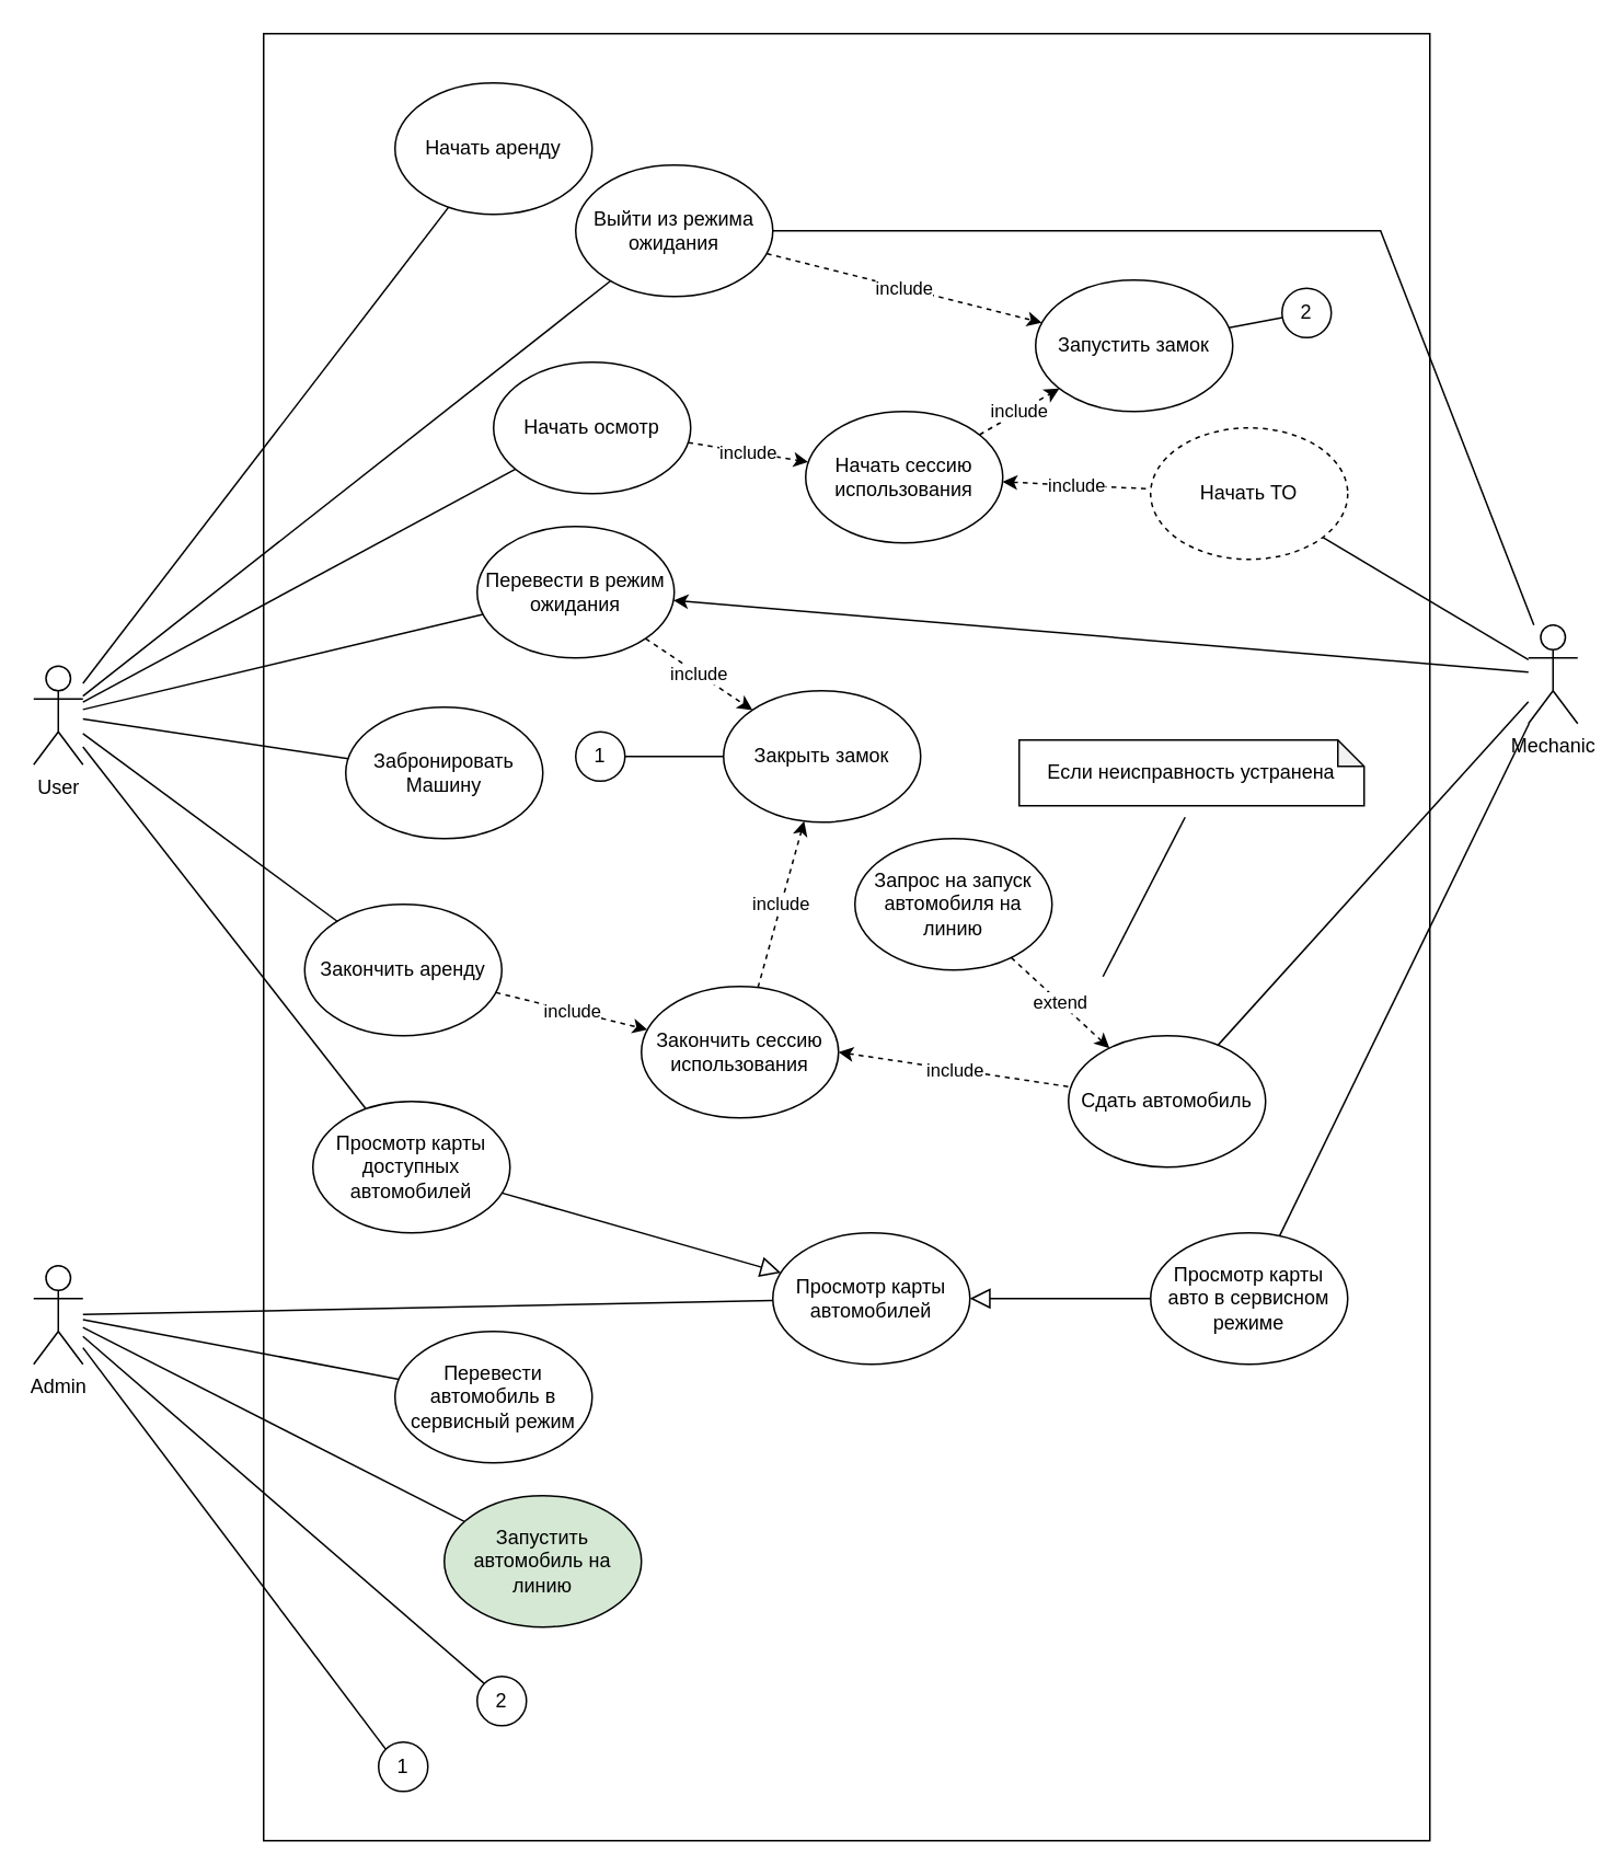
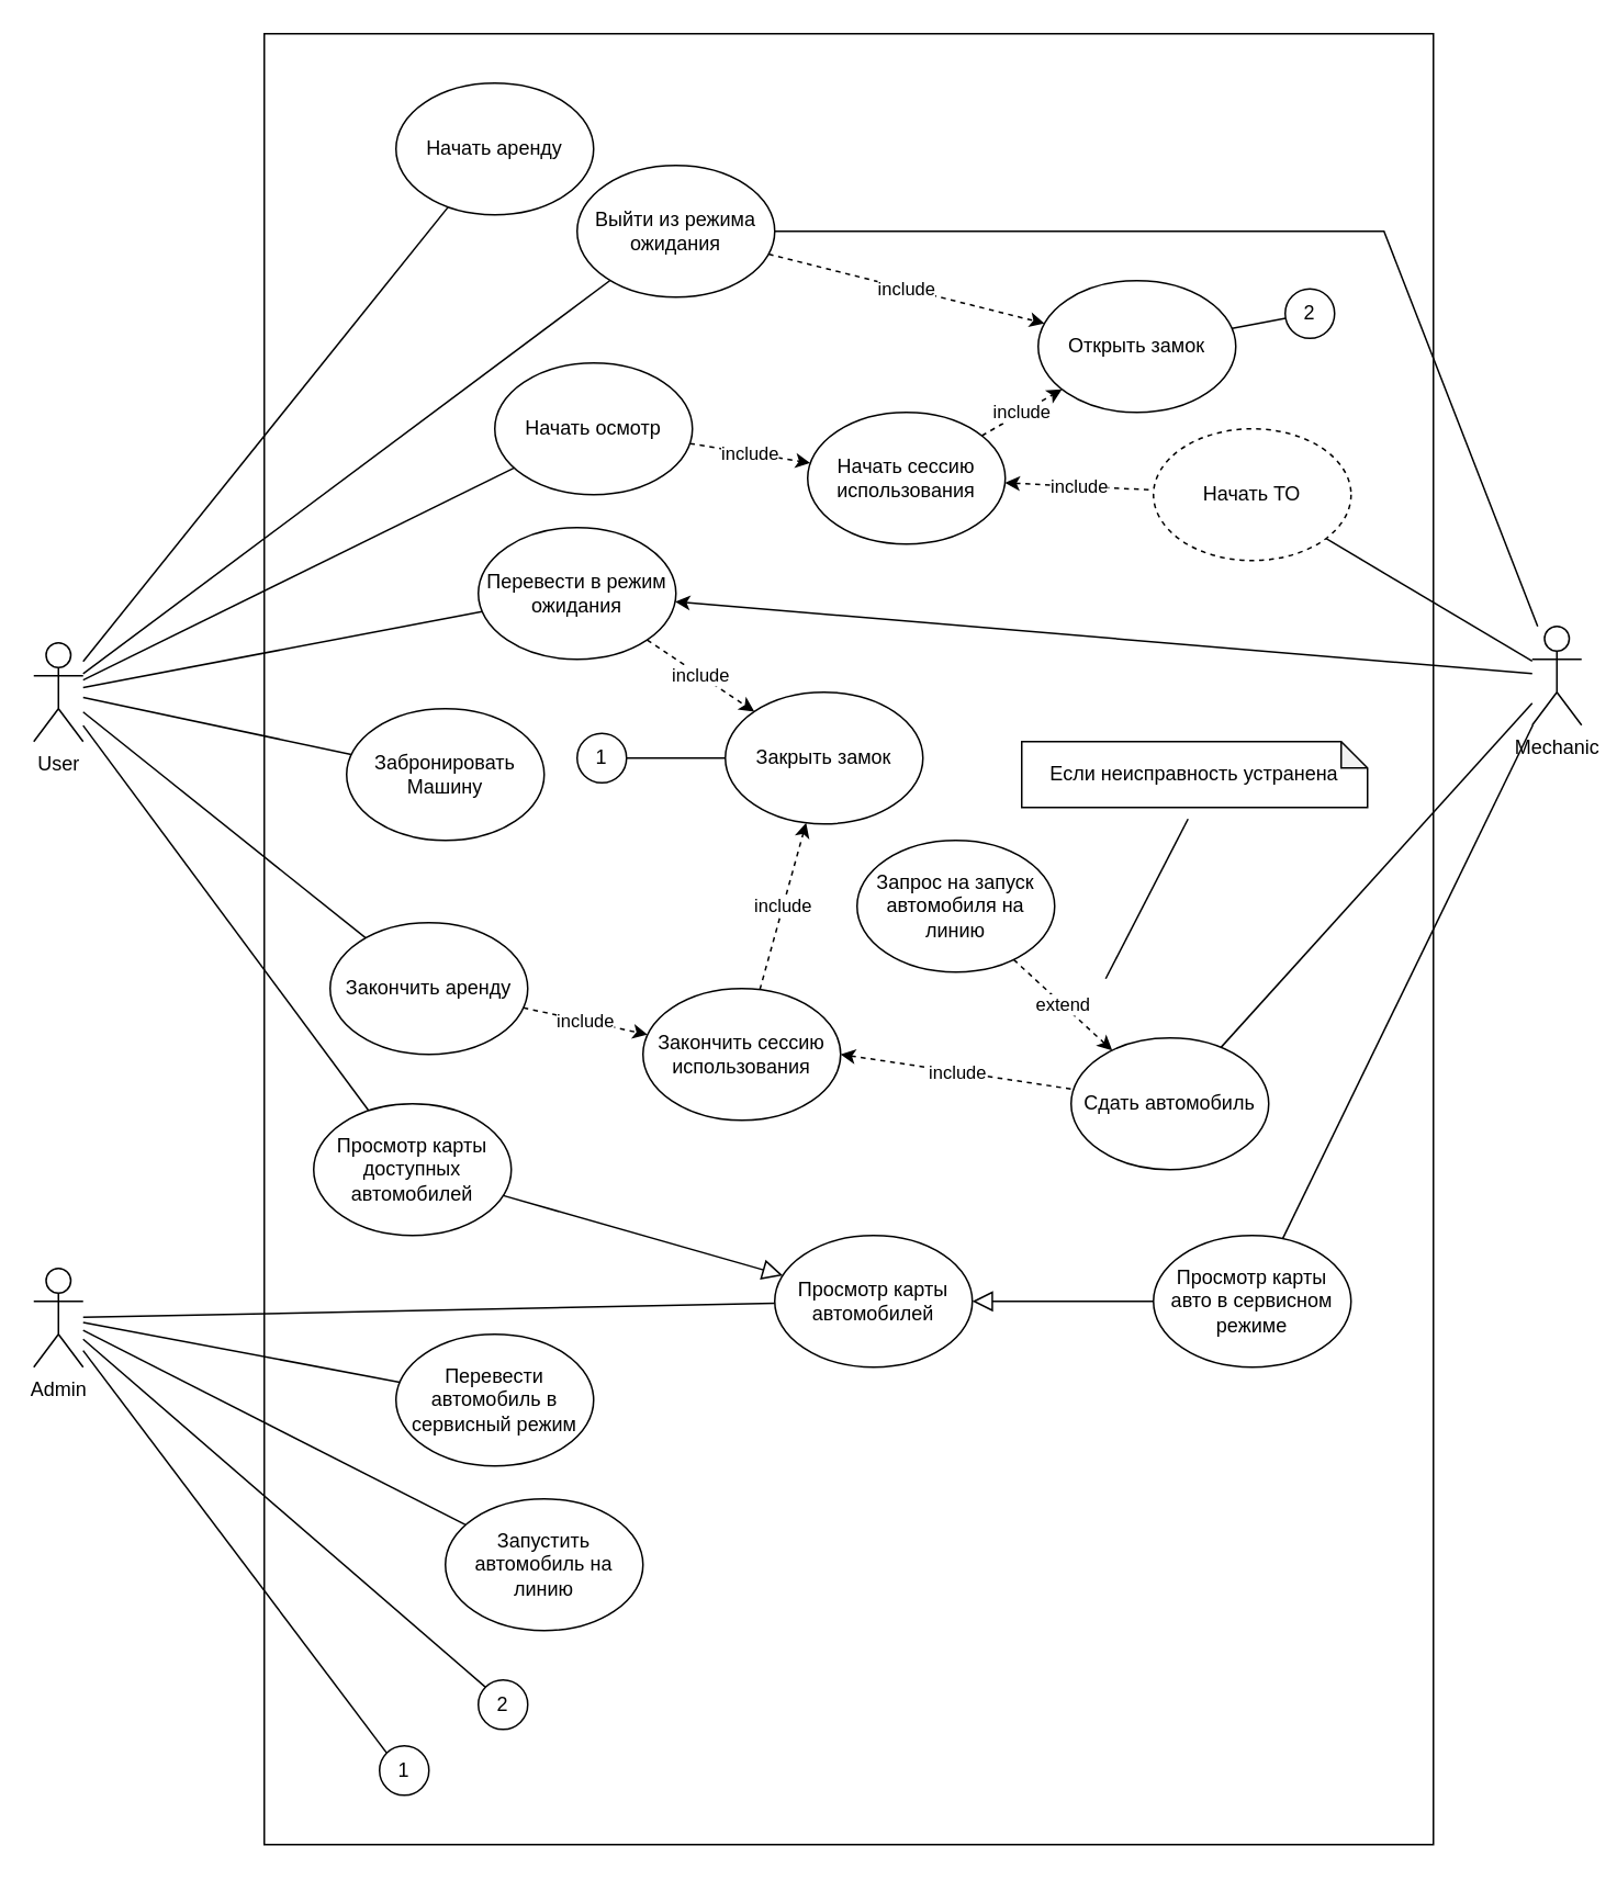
  <mxCell id="0" />
  <mxCell id="1" parent="0" />
  <mxCell id="2" value="" style="rounded=0;whiteSpace=wrap;html=1;fillColor=none;" vertex="1" parent="1"><mxGeometry x="160" y="20" width="710" height="1100" as="geometry" /></mxCell>
  <mxCell id="3" style="rounded=0;orthogonalLoop=1;jettySize=auto;html=1;endArrow=none;endFill=0;" edge="1" parent="1" source="10" target="21"><mxGeometry relative="1" as="geometry" /></mxCell>
  <mxCell id="4" style="rounded=0;orthogonalLoop=1;jettySize=auto;html=1;endArrow=none;endFill=0;" edge="1" parent="1" source="10" target="24"><mxGeometry relative="1" as="geometry" /></mxCell>
  <mxCell id="5" style="rounded=0;orthogonalLoop=1;jettySize=auto;html=1;endArrow=none;endFill=0;" edge="1" parent="1" source="10" target="40"><mxGeometry relative="1" as="geometry" /></mxCell>
  <mxCell id="6" style="rounded=0;orthogonalLoop=1;jettySize=auto;html=1;endArrow=none;endFill=0;" edge="1" parent="1" source="10" target="43"><mxGeometry relative="1" as="geometry" /></mxCell>
  <mxCell id="7" style="rounded=0;orthogonalLoop=1;jettySize=auto;html=1;endArrow=none;endFill=0;" edge="1" parent="1" source="10" target="44"><mxGeometry relative="1" as="geometry" /></mxCell>
  <mxCell id="8" style="rounded=0;orthogonalLoop=1;jettySize=auto;html=1;endArrow=none;endFill=0;" edge="1" parent="1" source="10" target="48"><mxGeometry relative="1" as="geometry" /></mxCell>
  <mxCell id="9" style="rounded=0;orthogonalLoop=1;jettySize=auto;html=1;endArrow=none;endFill=0;" edge="1" parent="1" source="10" target="46"><mxGeometry relative="1" as="geometry" /></mxCell>
- <mxCell id="10" value="User" style="shape=umlActor;verticalLabelPosition=bottom;verticalAlign=top;html=1;outlineConnect=0;" vertex="1" parent="1"><mxGeometry x="20" y="405" width="30" height="60" as="geometry" /></mxCell>
+ <mxCell id="10" value="User" style="shape=umlActor;verticalLabelPosition=bottom;verticalAlign=top;html=1;outlineConnect=0;" vertex="1" parent="1"><mxGeometry x="20" y="390" width="30" height="60" as="geometry" /></mxCell>
  <mxCell id="11" style="rounded=0;orthogonalLoop=1;jettySize=auto;html=1;endArrow=none;endFill=0;" edge="1" parent="1" source="16" target="35"><mxGeometry relative="1" as="geometry" /></mxCell>
  <mxCell id="12" style="rounded=0;orthogonalLoop=1;jettySize=auto;html=1;startArrow=none;startFill=0;endArrow=none;endFill=0;" edge="1" parent="1" source="16" target="41"><mxGeometry relative="1" as="geometry" /></mxCell>
  <mxCell id="13" style="rounded=0;orthogonalLoop=1;jettySize=auto;html=1;endArrow=none;endFill=0;" edge="1" parent="1" source="16" target="42"><mxGeometry relative="1" as="geometry" /></mxCell>
  <mxCell id="14" style="rounded=0;orthogonalLoop=1;jettySize=auto;html=1;entryX=0;entryY=0;entryDx=0;entryDy=0;endArrow=none;endFill=0;" edge="1" parent="1" source="16" target="53"><mxGeometry relative="1" as="geometry"><mxPoint x="240" y="870" as="targetPoint" /></mxGeometry></mxCell>
  <mxCell id="15" style="rounded=0;orthogonalLoop=1;jettySize=auto;html=1;entryX=0;entryY=0;entryDx=0;entryDy=0;endArrow=none;endFill=0;" edge="1" parent="1" source="16" target="54"><mxGeometry relative="1" as="geometry" /></mxCell>
  <mxCell id="16" value="Admin" style="shape=umlActor;verticalLabelPosition=bottom;verticalAlign=top;html=1;outlineConnect=0;" vertex="1" parent="1"><mxGeometry x="20" y="770" width="30" height="60" as="geometry" /></mxCell>
  <mxCell id="17" style="rounded=0;orthogonalLoop=1;jettySize=auto;html=1;" edge="1" parent="1" source="19" target="46"><mxGeometry relative="1" as="geometry" /></mxCell>
  <mxCell id="18" style="rounded=0;orthogonalLoop=1;jettySize=auto;html=1;endArrow=none;endFill=0;" edge="1" parent="1" source="19" target="48"><mxGeometry relative="1" as="geometry"><Array as="points"><mxPoint x="840" y="140" /></Array></mxGeometry></mxCell>
  <mxCell id="19" value="Mechanic" style="shape=umlActor;verticalLabelPosition=bottom;verticalAlign=top;html=1;outlineConnect=0;" vertex="1" parent="1"><mxGeometry x="930" y="380" width="30" height="60" as="geometry" /></mxCell>
  <mxCell id="20" value="include" style="rounded=0;orthogonalLoop=1;jettySize=auto;html=1;endArrow=classic;endFill=1;startArrow=none;startFill=0;dashed=1;" edge="1" parent="1" source="43" target="27"><mxGeometry relative="1" as="geometry" /></mxCell>
  <mxCell id="21" value="Забронировать&lt;br&gt;Машину" style="ellipse;whiteSpace=wrap;html=1;" vertex="1" parent="1"><mxGeometry x="210" y="430" width="120" height="80" as="geometry" /></mxCell>
  <mxCell id="22" value="include" style="rounded=0;orthogonalLoop=1;jettySize=auto;html=1;endArrow=classic;endFill=1;startArrow=none;startFill=0;dashed=1;" edge="1" parent="1" source="24" target="29"><mxGeometry relative="1" as="geometry" /></mxCell>
  <mxCell id="23" value="include" style="rounded=0;orthogonalLoop=1;jettySize=auto;html=1;dashed=1;" edge="1" parent="1" source="29" target="50"><mxGeometry relative="1" as="geometry" /></mxCell>
- <mxCell id="24" value="Закончить аренду" style="ellipse;whiteSpace=wrap;html=1;" vertex="1" parent="1"><mxGeometry x="185" y="550" width="120" height="80" as="geometry" /></mxCell>
+ <mxCell id="24" value="Закончить аренду" style="ellipse;whiteSpace=wrap;html=1;" vertex="1" parent="1"><mxGeometry x="200" y="560" width="120" height="80" as="geometry" /></mxCell>
  <mxCell id="25" value="include" style="rounded=0;orthogonalLoop=1;jettySize=auto;html=1;endArrow=none;endFill=0;dashed=1;startArrow=classic;startFill=1;" edge="1" parent="1" source="27" target="31"><mxGeometry relative="1" as="geometry" /></mxCell>
  <mxCell id="26" value="include" style="rounded=0;orthogonalLoop=1;jettySize=auto;html=1;dashed=1;" edge="1" parent="1" source="27" target="49"><mxGeometry relative="1" as="geometry" /></mxCell>
  <mxCell id="27" value="Начать сессию использования" style="ellipse;whiteSpace=wrap;html=1;" vertex="1" parent="1"><mxGeometry x="490" y="250" width="120" height="80" as="geometry" /></mxCell>
  <mxCell id="28" value="include" style="rounded=0;orthogonalLoop=1;jettySize=auto;html=1;exitX=1;exitY=0.5;exitDx=0;exitDy=0;endArrow=none;endFill=0;dashed=1;startArrow=classic;startFill=1;" edge="1" parent="1" source="29" target="34"><mxGeometry relative="1" as="geometry" /></mxCell>
  <mxCell id="29" value="Закончить сессию использования" style="ellipse;whiteSpace=wrap;html=1;" vertex="1" parent="1"><mxGeometry x="390" y="600" width="120" height="80" as="geometry" /></mxCell>
  <mxCell id="30" style="rounded=0;orthogonalLoop=1;jettySize=auto;html=1;endArrow=none;endFill=0;" edge="1" parent="1" source="31" target="19"><mxGeometry relative="1" as="geometry" /></mxCell>
  <mxCell id="31" value="Начать ТО" style="ellipse;whiteSpace=wrap;html=1;dashed=1;" vertex="1" parent="1"><mxGeometry x="700" y="260" width="120" height="80" as="geometry" /></mxCell>
  <mxCell id="32" style="rounded=0;orthogonalLoop=1;jettySize=auto;html=1;endArrow=none;endFill=0;" edge="1" parent="1" source="34" target="19"><mxGeometry relative="1" as="geometry" /></mxCell>
  <mxCell id="33" value="extend" style="rounded=0;orthogonalLoop=1;jettySize=auto;html=1;endArrow=none;endFill=0;startArrow=classic;startFill=1;dashed=1;" edge="1" parent="1" source="34" target="57"><mxGeometry relative="1" as="geometry" /></mxCell>
  <mxCell id="34" value="Сдать автомобиль" style="ellipse;whiteSpace=wrap;html=1;" vertex="1" parent="1"><mxGeometry x="650" y="630" width="120" height="80" as="geometry" /></mxCell>
  <mxCell id="35" value="Просмотр карты автомобилей" style="ellipse;whiteSpace=wrap;html=1;" vertex="1" parent="1"><mxGeometry x="470" y="750" width="120" height="80" as="geometry" /></mxCell>
  <mxCell id="36" style="rounded=0;orthogonalLoop=1;jettySize=auto;html=1;endArrow=block;endFill=0;endSize=10;" edge="1" parent="1" source="38" target="35"><mxGeometry relative="1" as="geometry" /></mxCell>
  <mxCell id="37" style="rounded=0;orthogonalLoop=1;jettySize=auto;html=1;endArrow=none;endFill=0;" edge="1" parent="1" source="38" target="19"><mxGeometry relative="1" as="geometry" /></mxCell>
  <mxCell id="38" value="Просмотр карты авто в сервисном режиме" style="ellipse;whiteSpace=wrap;html=1;" vertex="1" parent="1"><mxGeometry x="700" y="750" width="120" height="80" as="geometry" /></mxCell>
  <mxCell id="39" style="rounded=0;orthogonalLoop=1;jettySize=auto;html=1;endArrow=block;endFill=0;endSize=10;" edge="1" parent="1" source="40" target="35"><mxGeometry relative="1" as="geometry"><mxPoint x="190" y="713" as="targetPoint" /></mxGeometry></mxCell>
  <mxCell id="40" value="Просмотр карты доступных автомобилей" style="ellipse;whiteSpace=wrap;html=1;" vertex="1" parent="1"><mxGeometry x="190" y="670" width="120" height="80" as="geometry" /></mxCell>
  <mxCell id="41" value="Перевести автомобиль в сервисный режим" style="ellipse;whiteSpace=wrap;html=1;" vertex="1" parent="1"><mxGeometry x="240" y="810" width="120" height="80" as="geometry" /></mxCell>
- <mxCell id="42" value="Запустить автомобиль на линию" style="ellipse;whiteSpace=wrap;html=1;fillColor=#d5e8d4;" vertex="1" parent="1"><mxGeometry x="270" y="910" width="120" height="80" as="geometry" /></mxCell>
+ <mxCell id="42" value="Запустить автомобиль на линию" style="ellipse;whiteSpace=wrap;html=1;" vertex="1" parent="1"><mxGeometry x="270" y="910" width="120" height="80" as="geometry" /></mxCell>
  <mxCell id="43" value="Начать осмотр" style="ellipse;whiteSpace=wrap;html=1;" vertex="1" parent="1"><mxGeometry x="300" y="220" width="120" height="80" as="geometry" /></mxCell>
  <mxCell id="44" value="Начать аренду" style="ellipse;whiteSpace=wrap;html=1;" vertex="1" parent="1"><mxGeometry x="240" y="50" width="120" height="80" as="geometry" /></mxCell>
  <mxCell id="45" value="include" style="rounded=0;orthogonalLoop=1;jettySize=auto;html=1;dashed=1;" edge="1" parent="1" source="46" target="50"><mxGeometry relative="1" as="geometry" /></mxCell>
  <mxCell id="46" value="Перевести в режим ожидания" style="ellipse;whiteSpace=wrap;html=1;" vertex="1" parent="1"><mxGeometry x="290" y="320" width="120" height="80" as="geometry" /></mxCell>
  <mxCell id="47" value="include" style="rounded=0;orthogonalLoop=1;jettySize=auto;html=1;dashed=1;" edge="1" parent="1" source="48" target="49"><mxGeometry relative="1" as="geometry" /></mxCell>
  <mxCell id="48" value="Выйти из режима ожидания" style="ellipse;whiteSpace=wrap;html=1;" vertex="1" parent="1"><mxGeometry x="350" y="100" width="120" height="80" as="geometry" /></mxCell>
- <mxCell id="49" value="Запустить замок" style="ellipse;whiteSpace=wrap;html=1;" vertex="1" parent="1"><mxGeometry x="630" y="170" width="120" height="80" as="geometry" /></mxCell>
+ <mxCell id="49" value="Открыть замок" style="ellipse;whiteSpace=wrap;html=1;" vertex="1" parent="1"><mxGeometry x="630" y="170" width="120" height="80" as="geometry" /></mxCell>
  <mxCell id="50" value="Закрыть замок" style="ellipse;whiteSpace=wrap;html=1;" vertex="1" parent="1"><mxGeometry x="440" y="420" width="120" height="80" as="geometry" /></mxCell>
  <mxCell id="51" style="rounded=0;orthogonalLoop=1;jettySize=auto;html=1;endArrow=none;endFill=0;" edge="1" parent="1" source="52" target="50"><mxGeometry relative="1" as="geometry" /></mxCell>
  <mxCell id="52" value="1" style="ellipse;whiteSpace=wrap;html=1;aspect=fixed;" vertex="1" parent="1"><mxGeometry x="350" y="445" width="30" height="30" as="geometry" /></mxCell>
  <mxCell id="53" value="1" style="ellipse;whiteSpace=wrap;html=1;aspect=fixed;" vertex="1" parent="1"><mxGeometry x="230" y="1060" width="30" height="30" as="geometry" /></mxCell>
  <mxCell id="54" value="2" style="ellipse;whiteSpace=wrap;html=1;aspect=fixed;" vertex="1" parent="1"><mxGeometry x="290" y="1020" width="30" height="30" as="geometry" /></mxCell>
  <mxCell id="55" style="rounded=0;orthogonalLoop=1;jettySize=auto;html=1;endArrow=none;endFill=0;" edge="1" parent="1" source="56" target="49"><mxGeometry relative="1" as="geometry" /></mxCell>
  <mxCell id="56" value="2" style="ellipse;whiteSpace=wrap;html=1;aspect=fixed;" vertex="1" parent="1"><mxGeometry x="780" y="175" width="30" height="30" as="geometry" /></mxCell>
  <mxCell id="57" value="Запрос на запуск автомобиля на линию" style="ellipse;whiteSpace=wrap;html=1;" vertex="1" parent="1"><mxGeometry x="520" y="510" width="120" height="80" as="geometry" /></mxCell>
  <mxCell id="58" value="Если неисправность устранена" style="shape=note;whiteSpace=wrap;html=1;backgroundOutline=1;darkOpacity=0.05;size=16;" vertex="1" parent="1"><mxGeometry x="620" y="450" width="210" height="40" as="geometry" /></mxCell>
  <mxCell id="59" value="" style="endArrow=none;html=1;rounded=0;" edge="1" parent="1"><mxGeometry width="50" height="50" relative="1" as="geometry"><mxPoint x="671" y="594" as="sourcePoint" /><mxPoint x="721" y="497" as="targetPoint" /></mxGeometry></mxCell>
